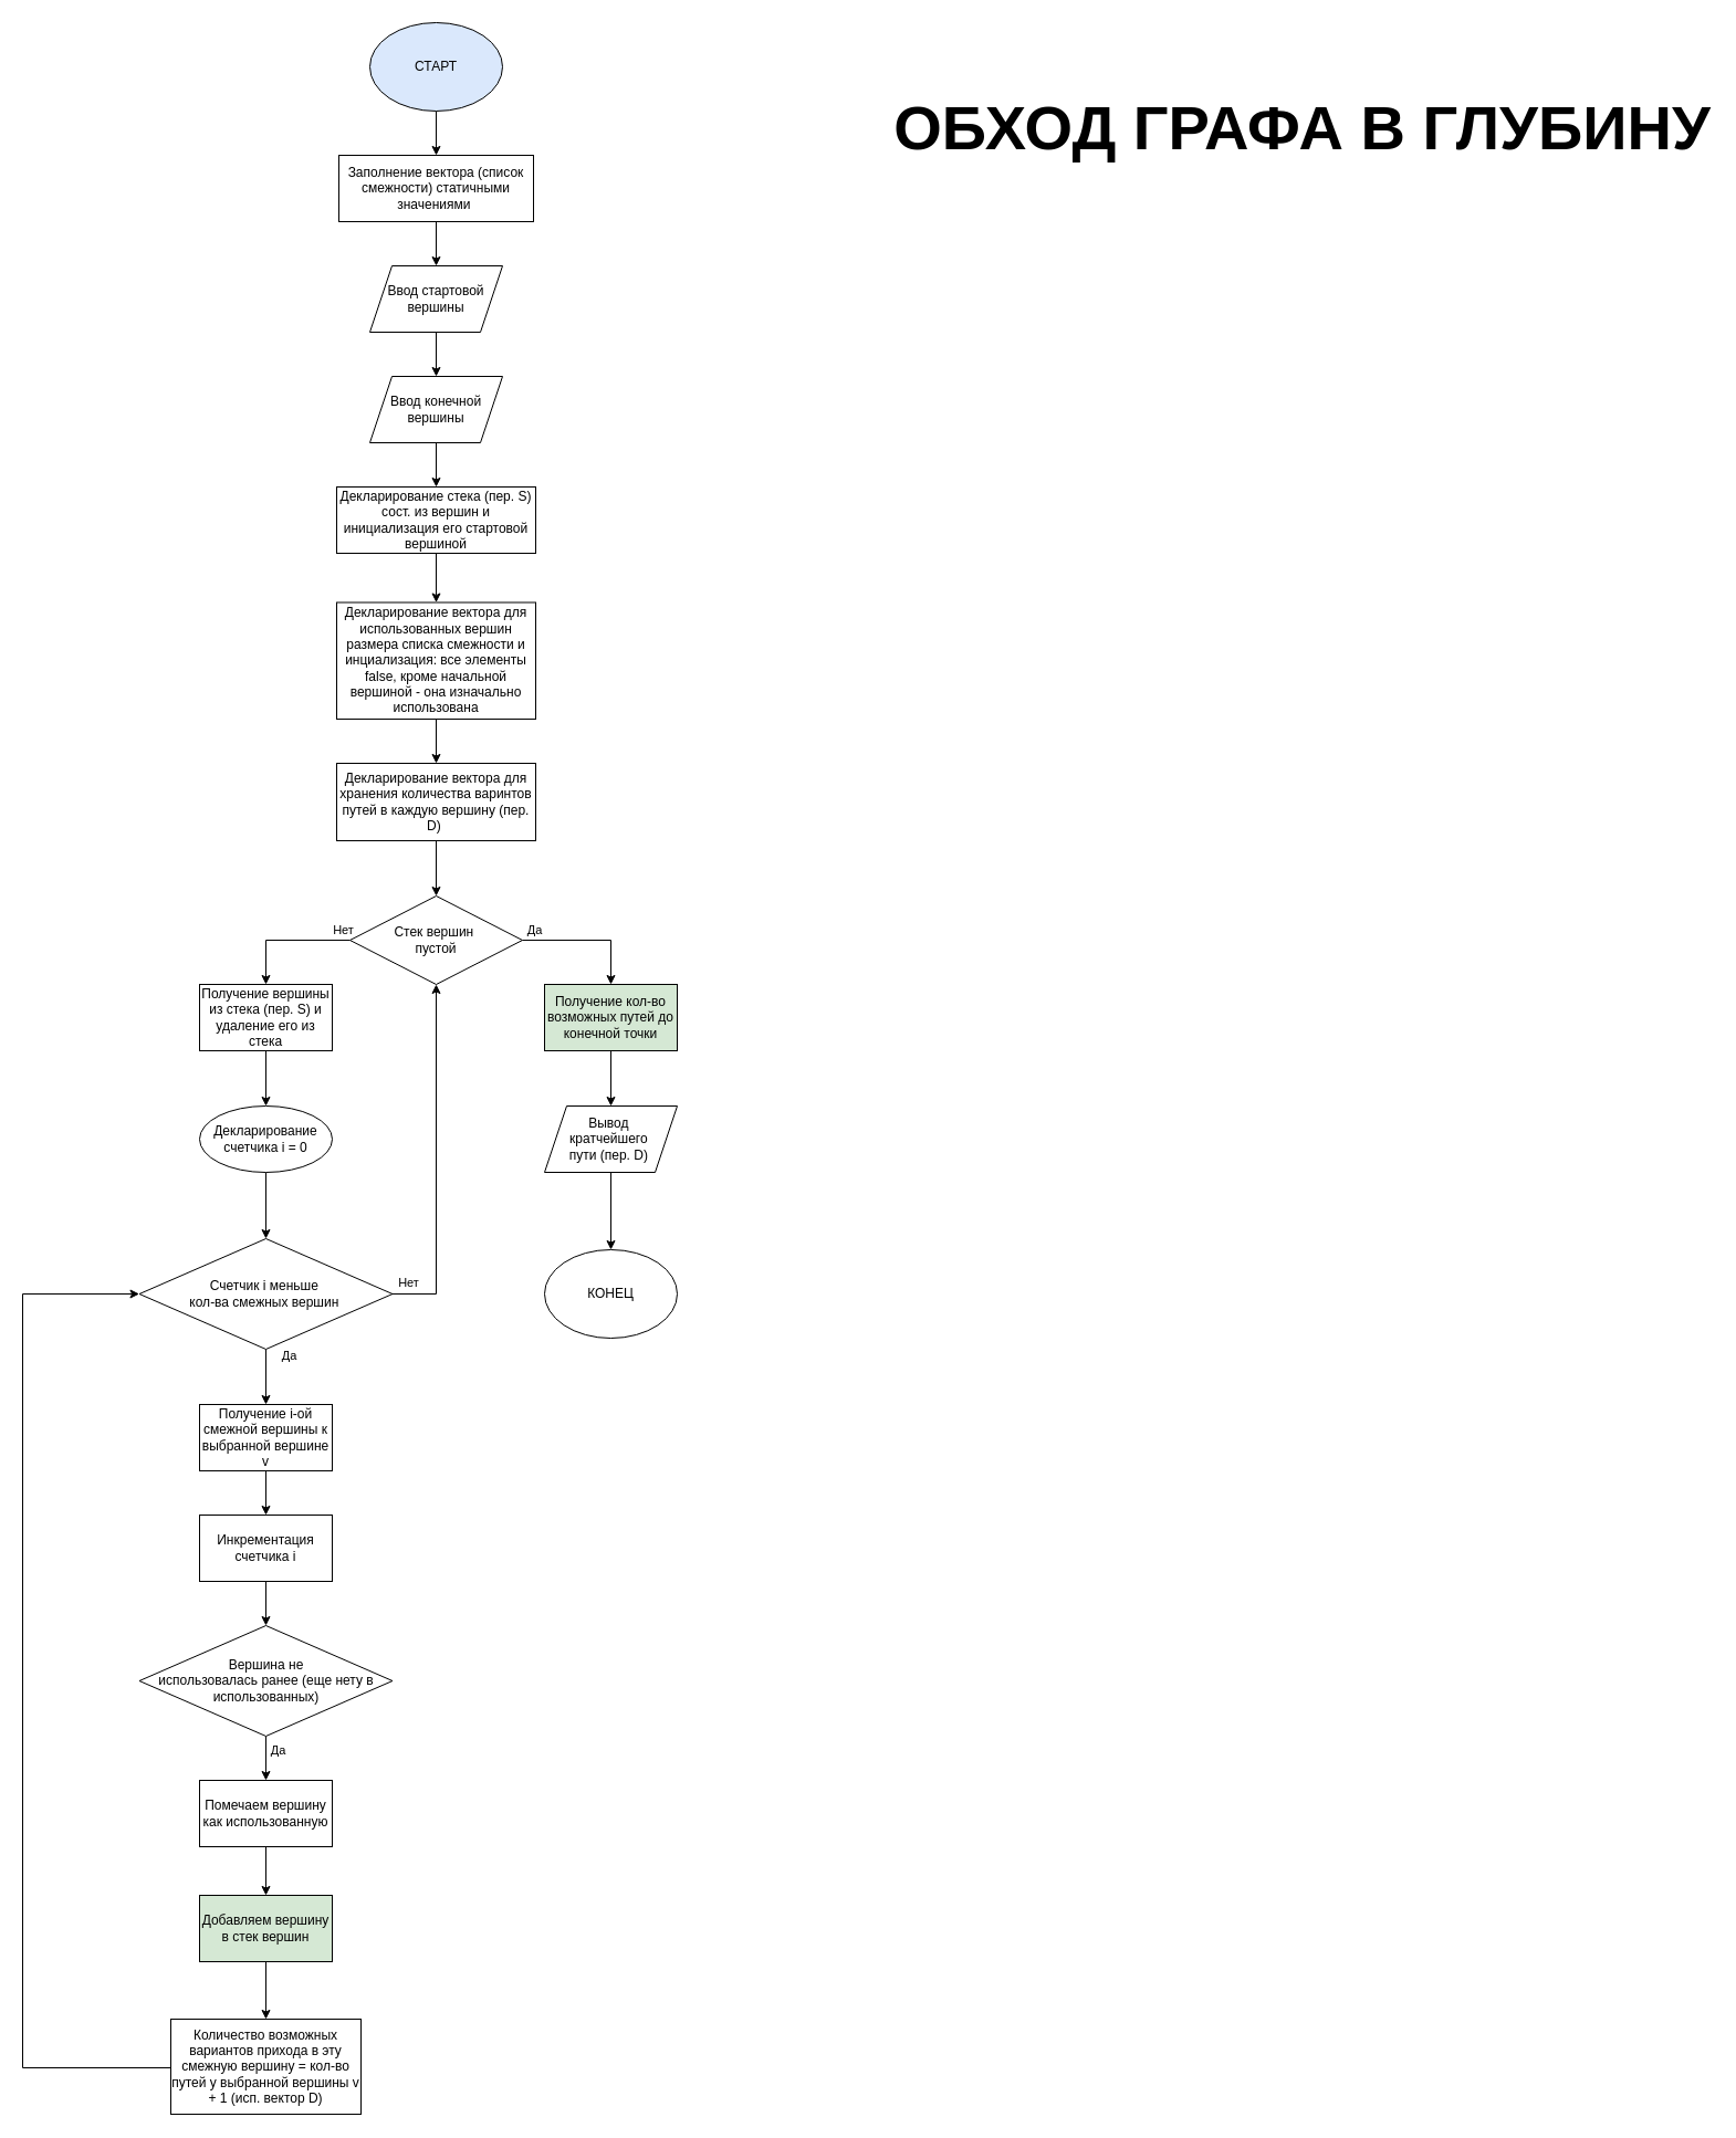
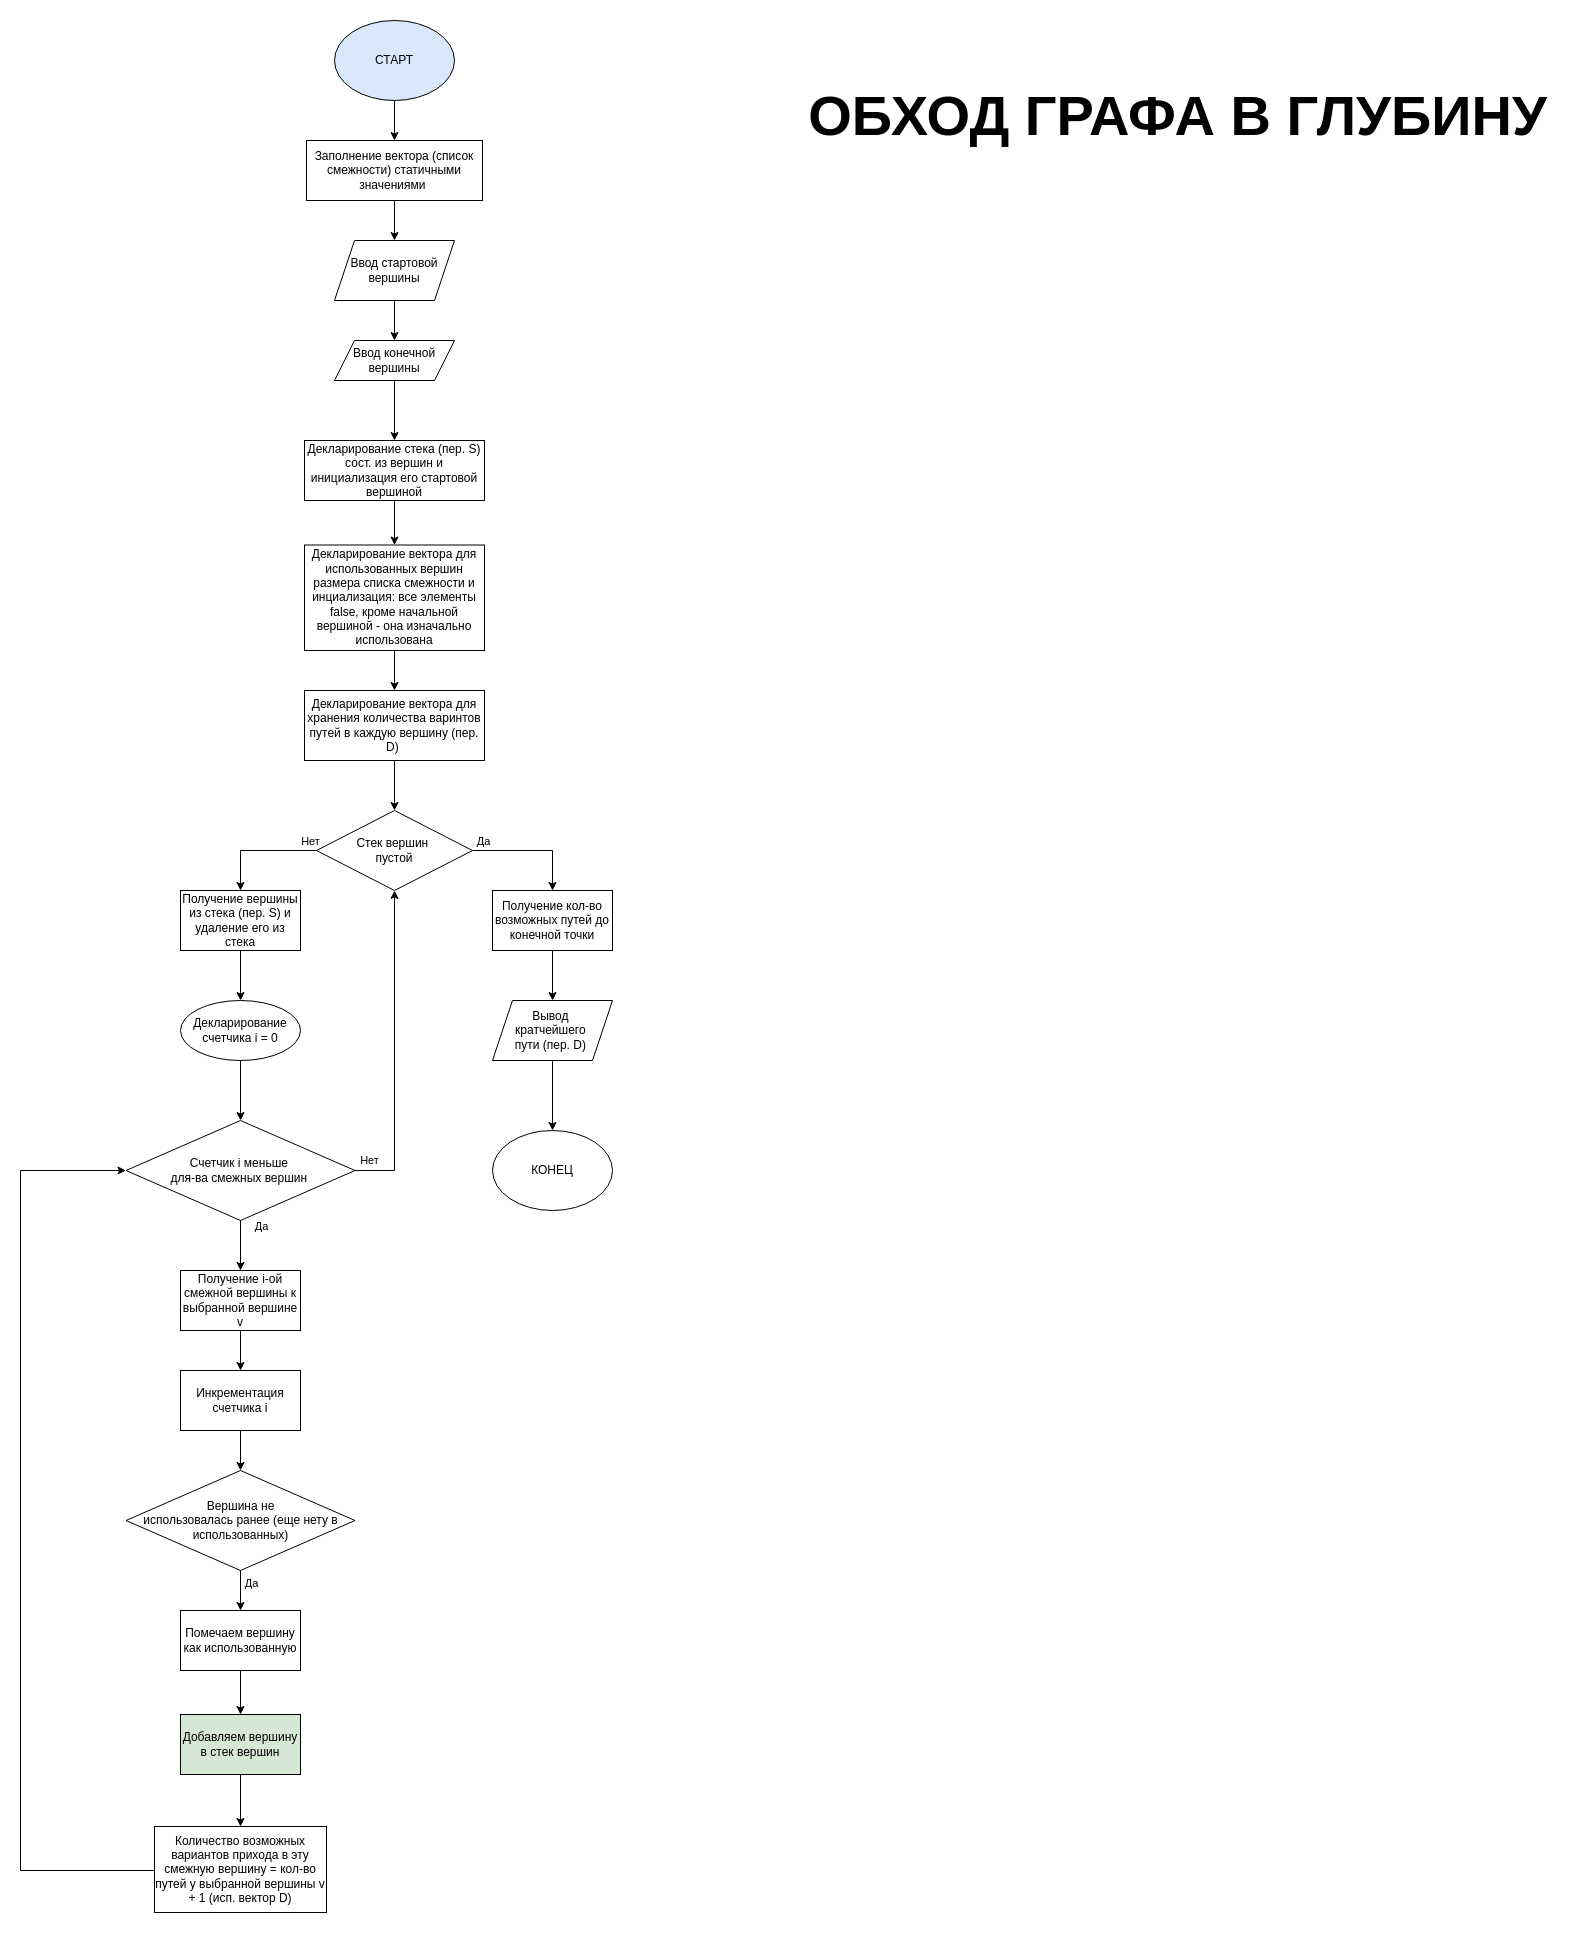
  <mxCell id="0" />
  <mxCell id="1" parent="0" />
  <mxCell id="2" style="edgeStyle=orthogonalEdgeStyle;rounded=0;orthogonalLoop=1;jettySize=auto;html=1;entryX=0.5;entryY=0;entryDx=0;entryDy=0;" parent="1" source="3" target="5" edge="1"><mxGeometry relative="1" as="geometry" /></mxCell>
  <mxCell id="3" value="СТАРТ" style="ellipse;whiteSpace=wrap;html=1;fillColor=#dae8fc;" parent="1" vertex="1"><mxGeometry x="334" y="20" width="120" height="80" as="geometry" /></mxCell>
  <mxCell id="4" style="edgeStyle=orthogonalEdgeStyle;rounded=0;orthogonalLoop=1;jettySize=auto;html=1;" parent="1" source="5" target="7" edge="1"><mxGeometry relative="1" as="geometry" /></mxCell>
  <mxCell id="5" value="Заполнение вектора (список смежности) статичными значениями&amp;nbsp;" style="rounded=0;whiteSpace=wrap;html=1;" parent="1" vertex="1"><mxGeometry x="306" y="140" width="176" height="60" as="geometry" /></mxCell>
  <mxCell id="6" value="" style="edgeStyle=orthogonalEdgeStyle;rounded=0;orthogonalLoop=1;jettySize=auto;html=1;" parent="1" source="7" target="9" edge="1"><mxGeometry relative="1" as="geometry" /></mxCell>
  <mxCell id="7" value="Ввод стартовой вершины" style="shape=parallelogram;perimeter=parallelogramPerimeter;whiteSpace=wrap;html=1;fixedSize=1;" parent="1" vertex="1"><mxGeometry x="334" y="240" width="120" height="60" as="geometry" /></mxCell>
  <mxCell id="8" style="edgeStyle=orthogonalEdgeStyle;rounded=0;orthogonalLoop=1;jettySize=auto;html=1;entryX=0.5;entryY=0;entryDx=0;entryDy=0;" parent="1" source="9" target="11" edge="1"><mxGeometry relative="1" as="geometry" /></mxCell>
- <mxCell id="9" value="Ввод конечной вершины" style="shape=parallelogram;perimeter=parallelogramPerimeter;whiteSpace=wrap;html=1;fixedSize=1;" parent="1" vertex="1"><mxGeometry x="334" y="340" width="120" height="60" as="geometry" /></mxCell>
+ <mxCell id="9" value="Ввод конечной вершины" style="shape=parallelogram;perimeter=parallelogramPerimeter;whiteSpace=wrap;html=1;fixedSize=1;" parent="1" vertex="1"><mxGeometry x="334" y="340" width="120" height="40" as="geometry" /></mxCell>
  <mxCell id="10" value="" style="edgeStyle=orthogonalEdgeStyle;rounded=0;orthogonalLoop=1;jettySize=auto;html=1;" parent="1" source="11" target="13" edge="1"><mxGeometry relative="1" as="geometry" /></mxCell>
  <mxCell id="11" value="Декларирование стека (пер. S) сост&lt;span style=&quot;background-color: initial;&quot;&gt;. из вершин и инициализация его стартовой вершиной&lt;/span&gt;" style="rounded=0;whiteSpace=wrap;html=1;" parent="1" vertex="1"><mxGeometry x="304" y="440" width="180" height="60" as="geometry" /></mxCell>
  <mxCell id="12" value="" style="edgeStyle=orthogonalEdgeStyle;rounded=0;orthogonalLoop=1;jettySize=auto;html=1;" parent="1" source="13" target="15" edge="1"><mxGeometry relative="1" as="geometry" /></mxCell>
  <mxCell id="13" value="Декларирование вектора для использованных вершин размера списка смежности и инциализация: все элементы false, кроме начальной вершиной - она изначально использована" style="rounded=0;whiteSpace=wrap;html=1;" parent="1" vertex="1"><mxGeometry x="304" y="544.5" width="180" height="105.5" as="geometry" /></mxCell>
  <mxCell id="14" value="" style="edgeStyle=orthogonalEdgeStyle;rounded=0;orthogonalLoop=1;jettySize=auto;html=1;" parent="1" source="15" target="20" edge="1"><mxGeometry relative="1" as="geometry" /></mxCell>
  <mxCell id="15" value="Декларирование вектора для хранения количества варинтов путей в каждую вершину (пер. D)&amp;nbsp;" style="rounded=0;whiteSpace=wrap;html=1;" parent="1" vertex="1"><mxGeometry x="304" y="690" width="180" height="70" as="geometry" /></mxCell>
  <mxCell id="16" style="edgeStyle=orthogonalEdgeStyle;rounded=0;orthogonalLoop=1;jettySize=auto;html=1;entryX=0.5;entryY=0;entryDx=0;entryDy=0;" parent="1" source="20" target="22" edge="1"><mxGeometry relative="1" as="geometry" /></mxCell>
  <mxCell id="17" value="Нет" style="edgeLabel;html=1;align=center;verticalAlign=middle;resizable=0;points=[];" parent="16" vertex="1" connectable="0"><mxGeometry x="-0.717" y="-2" relative="1" as="geometry"><mxPoint x="9" y="-8" as="offset" /></mxGeometry></mxCell>
  <mxCell id="18" style="edgeStyle=orthogonalEdgeStyle;rounded=0;orthogonalLoop=1;jettySize=auto;html=1;entryX=0.5;entryY=0;entryDx=0;entryDy=0;" parent="1" source="20" target="46" edge="1"><mxGeometry relative="1" as="geometry"><mxPoint x="710" y="900" as="targetPoint" /></mxGeometry></mxCell>
  <mxCell id="19" value="Да" style="edgeLabel;html=1;align=center;verticalAlign=middle;resizable=0;points=[];" parent="18" vertex="1" connectable="0"><mxGeometry x="-0.883" relative="1" as="geometry"><mxPoint x="3" y="-10" as="offset" /></mxGeometry></mxCell>
  <mxCell id="20" value="Стек вершин&amp;nbsp;&lt;div&gt;пустой&lt;/div&gt;" style="rhombus;whiteSpace=wrap;html=1;" parent="1" vertex="1"><mxGeometry x="316" y="810" width="156" height="80" as="geometry" /></mxCell>
  <mxCell id="21" value="" style="edgeStyle=orthogonalEdgeStyle;rounded=0;orthogonalLoop=1;jettySize=auto;html=1;" parent="1" source="22" target="44" edge="1"><mxGeometry relative="1" as="geometry" /></mxCell>
  <mxCell id="22" value="Получение вершины из стека (пер. S) и удаление его из стека" style="rounded=0;whiteSpace=wrap;html=1;" parent="1" vertex="1"><mxGeometry x="180" y="890" width="120" height="60" as="geometry" /></mxCell>
  <mxCell id="23" style="edgeStyle=orthogonalEdgeStyle;rounded=0;orthogonalLoop=1;jettySize=auto;html=1;entryX=0.5;entryY=1;entryDx=0;entryDy=0;" parent="1" source="27" target="20" edge="1"><mxGeometry relative="1" as="geometry"><Array as="points"><mxPoint x="394" y="1170" /></Array></mxGeometry></mxCell>
  <mxCell id="24" value="Нет" style="edgeLabel;html=1;align=center;verticalAlign=middle;resizable=0;points=[];" parent="23" vertex="1" connectable="0"><mxGeometry x="-0.911" y="2" relative="1" as="geometry"><mxPoint y="-9" as="offset" /></mxGeometry></mxCell>
  <mxCell id="25" value="" style="edgeStyle=orthogonalEdgeStyle;rounded=0;orthogonalLoop=1;jettySize=auto;html=1;" parent="1" source="27" target="29" edge="1"><mxGeometry relative="1" as="geometry"><Array as="points"><mxPoint x="240" y="1270" /><mxPoint x="240" y="1270" /></Array></mxGeometry></mxCell>
  <mxCell id="26" value="Да" style="edgeLabel;html=1;align=center;verticalAlign=middle;resizable=0;points=[];" parent="25" vertex="1" connectable="0"><mxGeometry x="-0.715" relative="1" as="geometry"><mxPoint x="20" y="-2" as="offset" /></mxGeometry></mxCell>
- <mxCell id="27" value="Счетчик i меньше&amp;nbsp;&lt;div&gt;кол-ва смежных вершин&amp;nbsp;&lt;/div&gt;" style="rhombus;whiteSpace=wrap;html=1;" parent="1" vertex="1"><mxGeometry x="125.5" y="1120" width="229" height="100" as="geometry" /></mxCell>
+ <mxCell id="27" value="Счетчик i меньше&amp;nbsp;&lt;div&gt;для-ва смежных вершин&amp;nbsp;&lt;/div&gt;" style="rhombus;whiteSpace=wrap;html=1;" parent="1" vertex="1"><mxGeometry x="125.5" y="1120" width="229" height="100" as="geometry" /></mxCell>
  <mxCell id="28" value="" style="edgeStyle=orthogonalEdgeStyle;rounded=0;orthogonalLoop=1;jettySize=auto;html=1;" parent="1" source="29" target="31" edge="1"><mxGeometry relative="1" as="geometry" /></mxCell>
  <mxCell id="29" value="Получение i-ой смежной вершины к выбранной вершине v" style="rounded=0;whiteSpace=wrap;html=1;" parent="1" vertex="1"><mxGeometry x="180" y="1270" width="120" height="60" as="geometry" /></mxCell>
  <mxCell id="30" value="" style="edgeStyle=orthogonalEdgeStyle;rounded=0;orthogonalLoop=1;jettySize=auto;html=1;" parent="1" source="31" target="34" edge="1"><mxGeometry relative="1" as="geometry" /></mxCell>
  <mxCell id="31" value="Инкрементация счетчика i" style="rounded=0;whiteSpace=wrap;html=1;" parent="1" vertex="1"><mxGeometry x="180" y="1370" width="120" height="60" as="geometry" /></mxCell>
  <mxCell id="32" value="" style="edgeStyle=orthogonalEdgeStyle;rounded=0;orthogonalLoop=1;jettySize=auto;html=1;" parent="1" source="34" target="36" edge="1"><mxGeometry relative="1" as="geometry" /></mxCell>
  <mxCell id="33" value="Да" style="edgeLabel;html=1;align=center;verticalAlign=middle;resizable=0;points=[];" parent="32" vertex="1" connectable="0"><mxGeometry x="-0.394" y="1" relative="1" as="geometry"><mxPoint x="9" as="offset" /></mxGeometry></mxCell>
  <mxCell id="34" value="Вершина&lt;span style=&quot;background-color: initial;&quot;&gt;&amp;nbsp;не&lt;/span&gt;&lt;div&gt;&lt;div&gt;использовалась ранее (еще нету в использованных)&lt;/div&gt;&lt;/div&gt;" style="rhombus;whiteSpace=wrap;html=1;" parent="1" vertex="1"><mxGeometry x="125.5" y="1470" width="229" height="100" as="geometry" /></mxCell>
  <mxCell id="35" value="" style="edgeStyle=orthogonalEdgeStyle;rounded=0;orthogonalLoop=1;jettySize=auto;html=1;" parent="1" source="36" target="38" edge="1"><mxGeometry relative="1" as="geometry" /></mxCell>
  <mxCell id="36" value="Помечаем вершину как использованную" style="rounded=0;whiteSpace=wrap;html=1;" parent="1" vertex="1"><mxGeometry x="180" y="1610" width="120" height="60" as="geometry" /></mxCell>
  <mxCell id="37" value="" style="edgeStyle=orthogonalEdgeStyle;rounded=0;orthogonalLoop=1;jettySize=auto;html=1;" parent="1" source="38" target="40" edge="1"><mxGeometry relative="1" as="geometry" /></mxCell>
  <mxCell id="38" value="Добавляем вершину в стек вершин" style="rounded=0;whiteSpace=wrap;html=1;fillColor=#d5e8d4;" parent="1" vertex="1"><mxGeometry x="180" y="1714" width="120" height="60" as="geometry" /></mxCell>
  <mxCell id="39" style="edgeStyle=orthogonalEdgeStyle;rounded=0;orthogonalLoop=1;jettySize=auto;html=1;" parent="1" source="40" target="27" edge="1"><mxGeometry relative="1" as="geometry"><Array as="points"><mxPoint x="20" y="1870" /><mxPoint x="20" y="1170" /></Array></mxGeometry></mxCell>
  <mxCell id="40" value="Количество возможных вариантов прихода в эту смежную вершину = кол-во путей у выбранной вершины v + 1 (исп. вектор D)" style="rounded=0;whiteSpace=wrap;html=1;" parent="1" vertex="1"><mxGeometry x="154" y="1826" width="172" height="86" as="geometry" /></mxCell>
  <mxCell id="41" value="КОНЕЦ" style="ellipse;whiteSpace=wrap;html=1;" parent="1" vertex="1"><mxGeometry x="492" y="1130" width="120" height="80" as="geometry" /></mxCell>
  <mxCell id="42" value="ОБХОД ГРАФА В ГЛУБИНУ" style="text;html=1;align=center;verticalAlign=middle;whiteSpace=wrap;rounded=0;fontSize=56;fontStyle=1" parent="1" vertex="1"><mxGeometry x="807" y="100" width="741" height="30" as="geometry" /></mxCell>
  <mxCell id="43" value="" style="edgeStyle=orthogonalEdgeStyle;rounded=0;orthogonalLoop=1;jettySize=auto;html=1;" parent="1" source="44" target="27" edge="1"><mxGeometry relative="1" as="geometry" /></mxCell>
  <mxCell id="44" value="Декларирование счетчика i = 0" style="ellipse;whiteSpace=wrap;html=1;" parent="1" vertex="1"><mxGeometry x="180" y="1000" width="120" height="60" as="geometry" /></mxCell>
  <mxCell id="45" value="" style="edgeStyle=orthogonalEdgeStyle;rounded=0;orthogonalLoop=1;jettySize=auto;html=1;" parent="1" source="46" target="48" edge="1"><mxGeometry relative="1" as="geometry" /></mxCell>
- <mxCell id="46" value="Получение кол-во возможных путей до конечной точки" style="rounded=0;whiteSpace=wrap;html=1;fillColor=#d5e8d4;" parent="1" vertex="1"><mxGeometry x="492" y="890" width="120" height="60" as="geometry" /></mxCell>
+ <mxCell id="46" value="Получение кол-во возможных путей до конечной точки" style="rounded=0;whiteSpace=wrap;html=1;" parent="1" vertex="1"><mxGeometry x="492" y="890" width="120" height="60" as="geometry" /></mxCell>
  <mxCell id="47" value="" style="edgeStyle=orthogonalEdgeStyle;rounded=0;orthogonalLoop=1;jettySize=auto;html=1;" parent="1" source="48" target="41" edge="1"><mxGeometry relative="1" as="geometry" /></mxCell>
  <mxCell id="48" value="Вывод&amp;nbsp;&lt;div&gt;кратчейшего&amp;nbsp;&lt;/div&gt;&lt;div&gt;пути (пер. D)&amp;nbsp;&lt;/div&gt;" style="shape=parallelogram;perimeter=parallelogramPerimeter;whiteSpace=wrap;html=1;fixedSize=1;rounded=0;" parent="1" vertex="1"><mxGeometry x="492" y="1000" width="120" height="60" as="geometry" /></mxCell>
